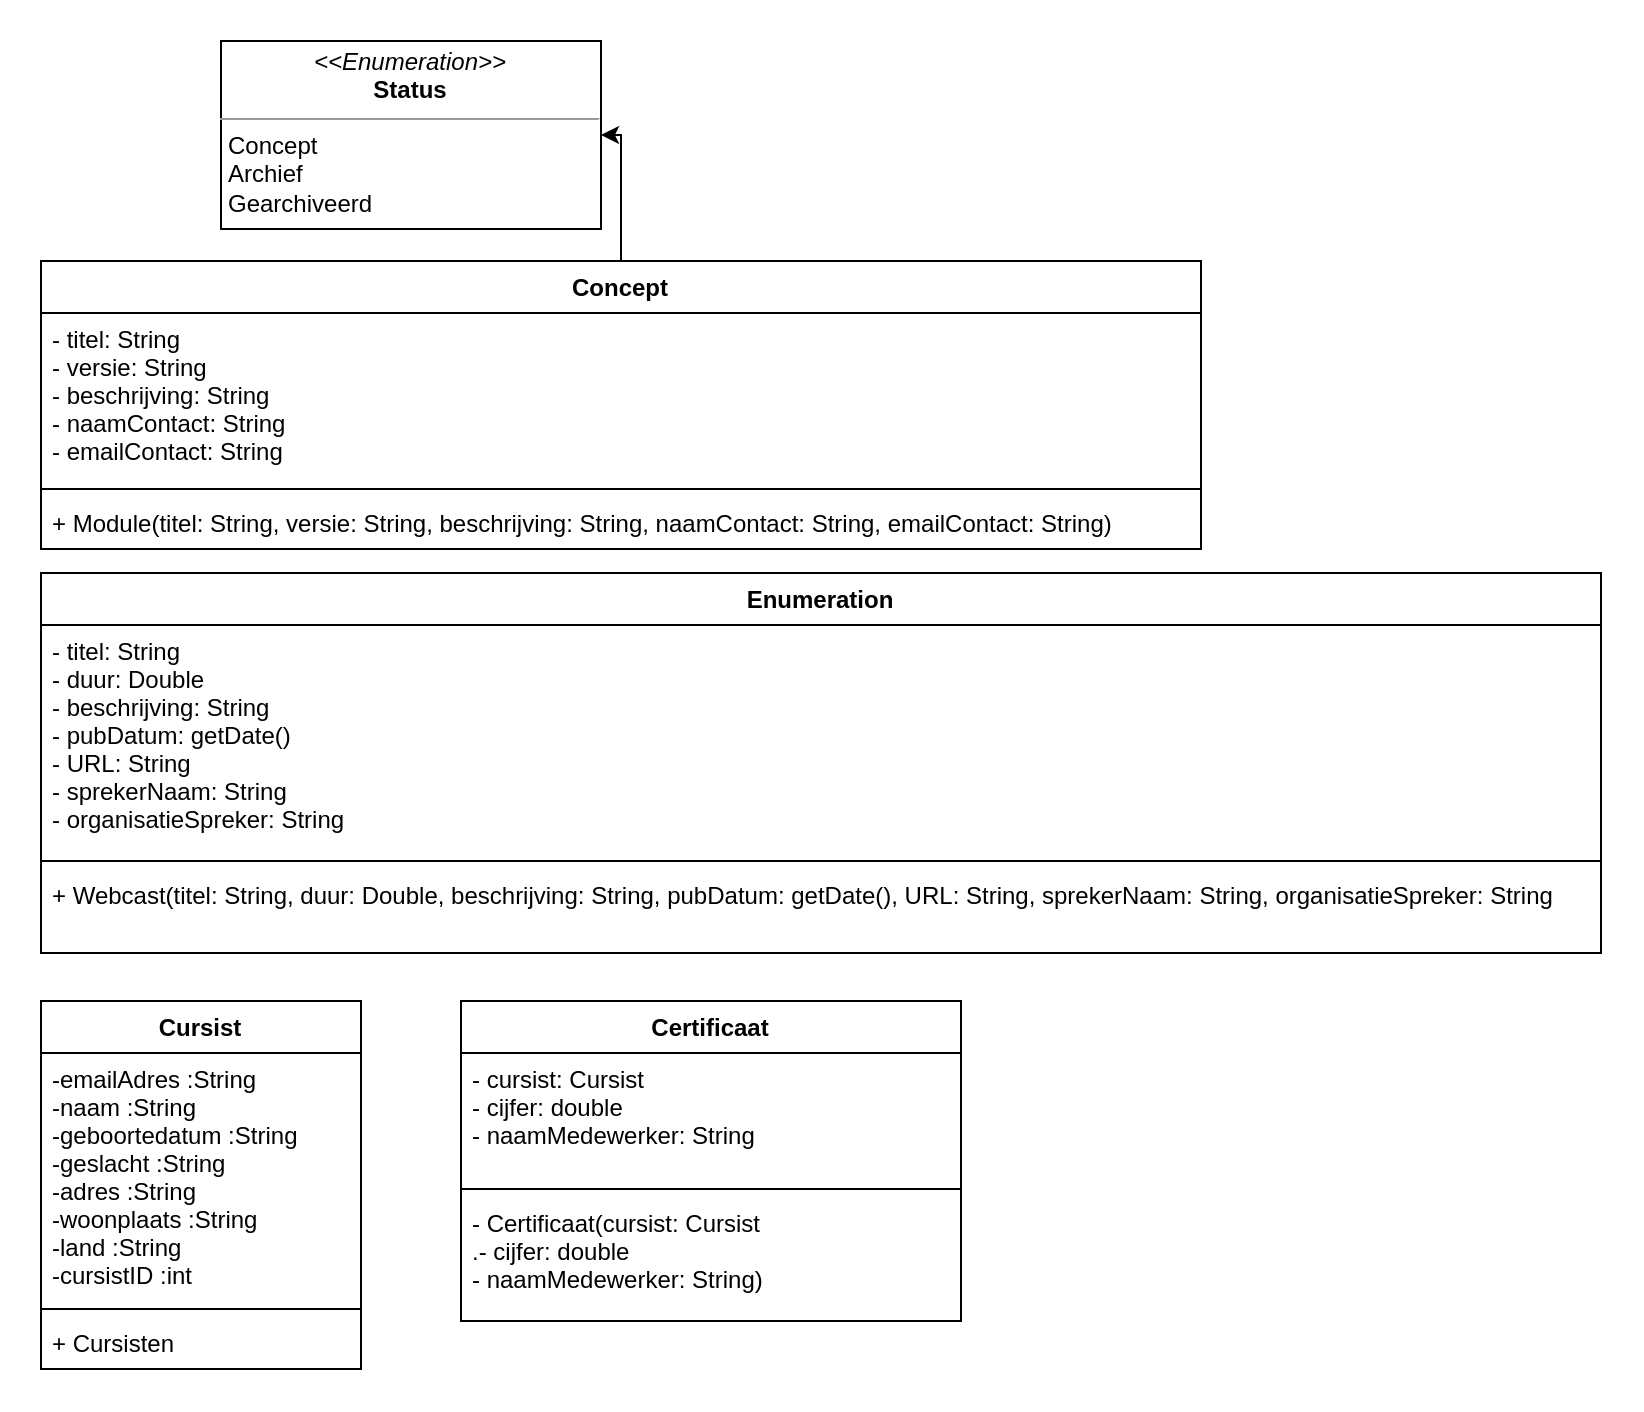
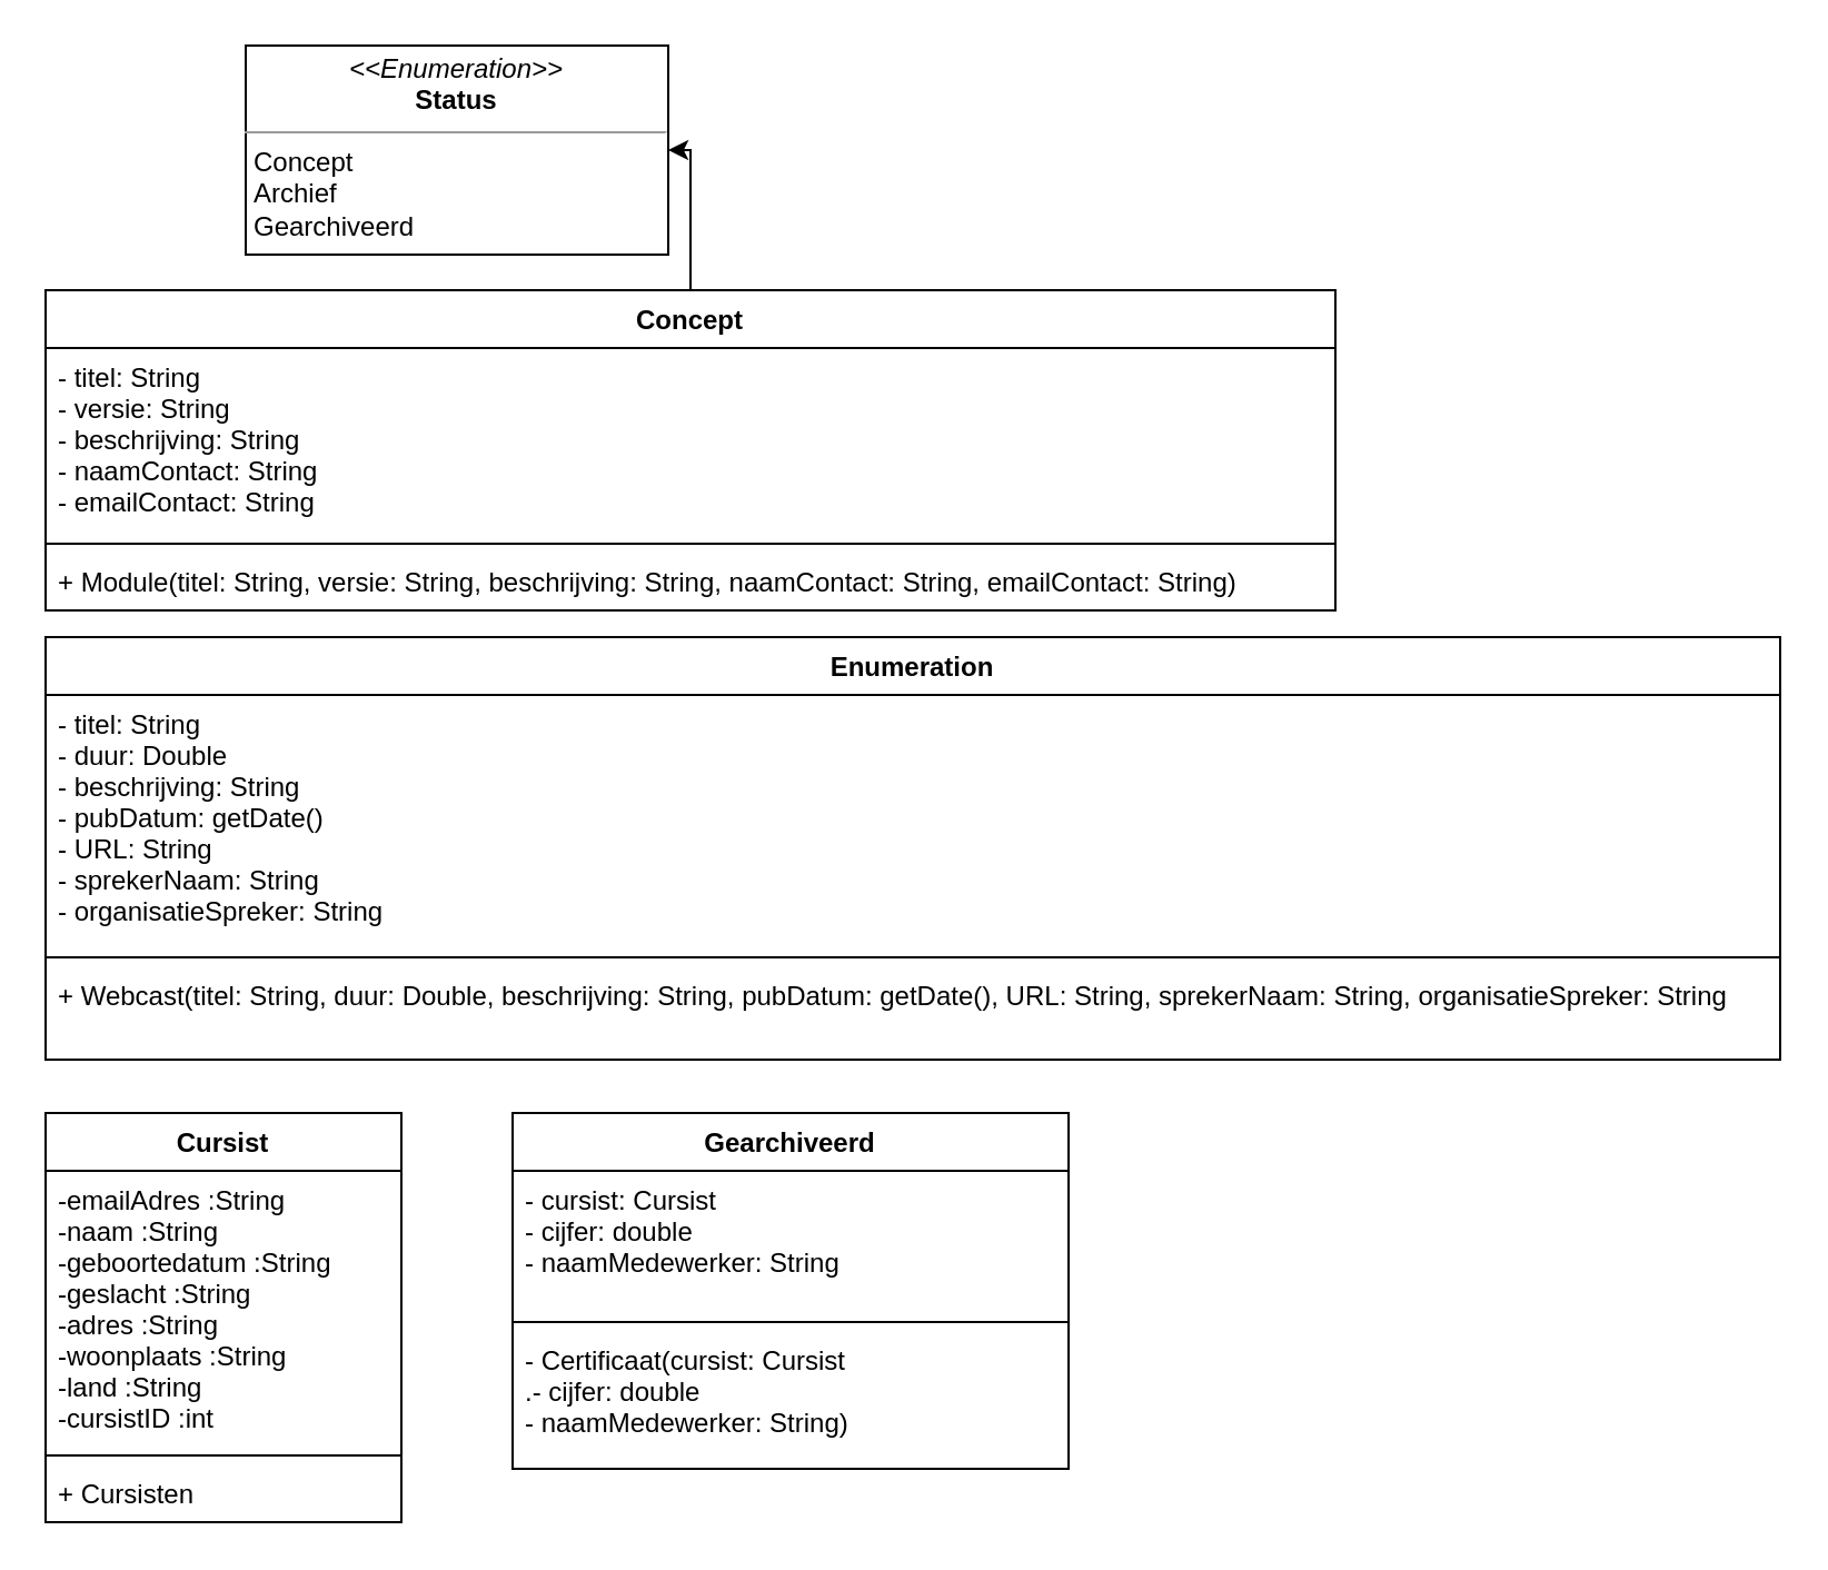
  <mxCell id="0" />
  <mxCell id="1" parent="0" />
  <mxCell id="2" style="edgeStyle=orthogonalEdgeStyle;rounded=0;orthogonalLoop=1;jettySize=auto;html=1;exitX=0.5;exitY=0;exitDx=0;exitDy=0;entryX=1;entryY=0.5;entryDx=0;entryDy=0;" edge="1" parent="1" source="3" target="19"><mxGeometry relative="1" as="geometry"><Array as="points"><mxPoint x="310" y="67" /></Array></mxGeometry></mxCell>
  <mxCell id="3" value="Concept" style="swimlane;fontStyle=1;align=center;verticalAlign=top;childLayout=stackLayout;horizontal=1;startSize=26;horizontalStack=0;resizeParent=1;resizeParentMax=0;resizeLast=0;collapsible=1;marginBottom=0;" vertex="1" parent="1"><mxGeometry x="20" y="130" width="580" height="144" as="geometry" /></mxCell>
  <mxCell id="4" value="- titel: String&#10;- versie: String&#10;- beschrijving: String&#10;- naamContact: String&#10;- emailContact: String" style="text;strokeColor=none;fillColor=none;align=left;verticalAlign=top;spacingLeft=4;spacingRight=4;overflow=hidden;rotatable=0;points=[[0,0.5],[1,0.5]];portConstraint=eastwest;" vertex="1" parent="3"><mxGeometry y="26" width="580" height="84" as="geometry" /></mxCell>
  <mxCell id="5" value="" style="line;strokeWidth=1;fillColor=none;align=left;verticalAlign=middle;spacingTop=-1;spacingLeft=3;spacingRight=3;rotatable=0;labelPosition=right;points=[];portConstraint=eastwest;" vertex="1" parent="3"><mxGeometry y="110" width="580" height="8" as="geometry" /></mxCell>
  <mxCell id="6" value="+ Module(titel: String, versie: String, beschrijving: String, naamContact: String, emailContact: String)" style="text;strokeColor=none;fillColor=none;align=left;verticalAlign=top;spacingLeft=4;spacingRight=4;overflow=hidden;rotatable=0;points=[[0,0.5],[1,0.5]];portConstraint=eastwest;" vertex="1" parent="3"><mxGeometry y="118" width="580" height="26" as="geometry" /></mxCell>
- <mxCell id="7" value="Certificaat" style="swimlane;fontStyle=1;align=center;verticalAlign=top;childLayout=stackLayout;horizontal=1;startSize=26;horizontalStack=0;resizeParent=1;resizeParentMax=0;resizeLast=0;collapsible=1;marginBottom=0;" vertex="1" parent="1"><mxGeometry x="230" y="500" width="250" height="160" as="geometry" /></mxCell>
+ <mxCell id="7" value="Gearchiveerd" style="swimlane;fontStyle=1;align=center;verticalAlign=top;childLayout=stackLayout;horizontal=1;startSize=26;horizontalStack=0;resizeParent=1;resizeParentMax=0;resizeLast=0;collapsible=1;marginBottom=0;" vertex="1" parent="1"><mxGeometry x="230" y="500" width="250" height="160" as="geometry" /></mxCell>
  <mxCell id="8" value="- cursist: Cursist&#10;- cijfer: double&#10;- naamMedewerker: String" style="text;strokeColor=none;fillColor=none;align=left;verticalAlign=top;spacingLeft=4;spacingRight=4;overflow=hidden;rotatable=0;points=[[0,0.5],[1,0.5]];portConstraint=eastwest;" vertex="1" parent="7"><mxGeometry y="26" width="250" height="64" as="geometry" /></mxCell>
  <mxCell id="9" value="" style="line;strokeWidth=1;fillColor=none;align=left;verticalAlign=middle;spacingTop=-1;spacingLeft=3;spacingRight=3;rotatable=0;labelPosition=right;points=[];portConstraint=eastwest;" vertex="1" parent="7"><mxGeometry y="90" width="250" height="8" as="geometry" /></mxCell>
  <mxCell id="10" value="- Certificaat(cursist: Cursist&#10;.- cijfer: double&#10;- naamMedewerker: String)" style="text;strokeColor=none;fillColor=none;align=left;verticalAlign=top;spacingLeft=4;spacingRight=4;overflow=hidden;rotatable=0;points=[[0,0.5],[1,0.5]];portConstraint=eastwest;" vertex="1" parent="7"><mxGeometry y="98" width="250" height="62" as="geometry" /></mxCell>
  <mxCell id="11" value="Enumeration" style="swimlane;fontStyle=1;align=center;verticalAlign=top;childLayout=stackLayout;horizontal=1;startSize=26;horizontalStack=0;resizeParent=1;resizeParentMax=0;resizeLast=0;collapsible=1;marginBottom=0;" vertex="1" parent="1"><mxGeometry x="20" y="286" width="780" height="190" as="geometry" /></mxCell>
  <mxCell id="12" value="- titel: String&#10;- duur: Double&#10;- beschrijving: String&#10;- pubDatum: getDate()&#10;- URL: String&#10;- sprekerNaam: String&#10;- organisatieSpreker: String" style="text;strokeColor=none;fillColor=none;align=left;verticalAlign=top;spacingLeft=4;spacingRight=4;overflow=hidden;rotatable=0;points=[[0,0.5],[1,0.5]];portConstraint=eastwest;" vertex="1" parent="11"><mxGeometry y="26" width="780" height="114" as="geometry" /></mxCell>
  <mxCell id="13" value="" style="line;strokeWidth=1;fillColor=none;align=left;verticalAlign=middle;spacingTop=-1;spacingLeft=3;spacingRight=3;rotatable=0;labelPosition=right;points=[];portConstraint=eastwest;" vertex="1" parent="11"><mxGeometry y="140" width="780" height="8" as="geometry" /></mxCell>
  <mxCell id="14" value="+ Webcast(titel: String, duur: Double, beschrijving: String, pubDatum: getDate(), URL: String, sprekerNaam: String, organisatieSpreker: String" style="text;strokeColor=none;fillColor=none;align=left;verticalAlign=top;spacingLeft=4;spacingRight=4;overflow=hidden;rotatable=0;points=[[0,0.5],[1,0.5]];portConstraint=eastwest;" vertex="1" parent="11"><mxGeometry y="148" width="780" height="42" as="geometry" /></mxCell>
  <mxCell id="15" value="Cursist" style="swimlane;fontStyle=1;align=center;verticalAlign=top;childLayout=stackLayout;horizontal=1;startSize=26;horizontalStack=0;resizeParent=1;resizeParentMax=0;resizeLast=0;collapsible=1;marginBottom=0;" vertex="1" parent="1"><mxGeometry x="20" y="500" width="160" height="184" as="geometry" /></mxCell>
  <mxCell id="16" value="-emailAdres :String&#10;-naam :String&#10;-geboortedatum :String&#10;-geslacht :String&#10;-adres :String&#10;-woonplaats :String&#10;-land :String&#10;-cursistID :int" style="text;strokeColor=none;fillColor=none;align=left;verticalAlign=top;spacingLeft=4;spacingRight=4;overflow=hidden;rotatable=0;points=[[0,0.5],[1,0.5]];portConstraint=eastwest;" vertex="1" parent="15"><mxGeometry y="26" width="160" height="124" as="geometry" /></mxCell>
  <mxCell id="17" value="" style="line;strokeWidth=1;fillColor=none;align=left;verticalAlign=middle;spacingTop=-1;spacingLeft=3;spacingRight=3;rotatable=0;labelPosition=right;points=[];portConstraint=eastwest;" vertex="1" parent="15"><mxGeometry y="150" width="160" height="8" as="geometry" /></mxCell>
  <mxCell id="18" value="+ Cursisten" style="text;strokeColor=none;fillColor=none;align=left;verticalAlign=top;spacingLeft=4;spacingRight=4;overflow=hidden;rotatable=0;points=[[0,0.5],[1,0.5]];portConstraint=eastwest;" vertex="1" parent="15"><mxGeometry y="158" width="160" height="26" as="geometry" /></mxCell>
  <mxCell id="19" value="&lt;p style=&quot;margin:0px;margin-top:4px;text-align:center;&quot;&gt;&lt;i&gt;&amp;lt;&amp;lt;Enumeration&amp;gt;&amp;gt;&lt;/i&gt;&lt;br&gt;&lt;b&gt;Status&lt;/b&gt;&lt;/p&gt;&lt;hr size=&quot;1&quot;&gt;&lt;p style=&quot;margin:0px;margin-left:4px;&quot;&gt;&lt;/p&gt;&lt;p style=&quot;margin:0px;margin-left:4px;&quot;&gt;Concept&lt;/p&gt;&lt;p style=&quot;margin:0px;margin-left:4px;&quot;&gt;Archief&lt;/p&gt;&lt;p style=&quot;margin:0px;margin-left:4px;&quot;&gt;Gearchiveerd&lt;/p&gt;" style="verticalAlign=top;align=left;overflow=fill;fontSize=12;fontFamily=Helvetica;html=1;" vertex="1" parent="1"><mxGeometry x="110" y="20" width="190" height="94" as="geometry" /></mxCell>
